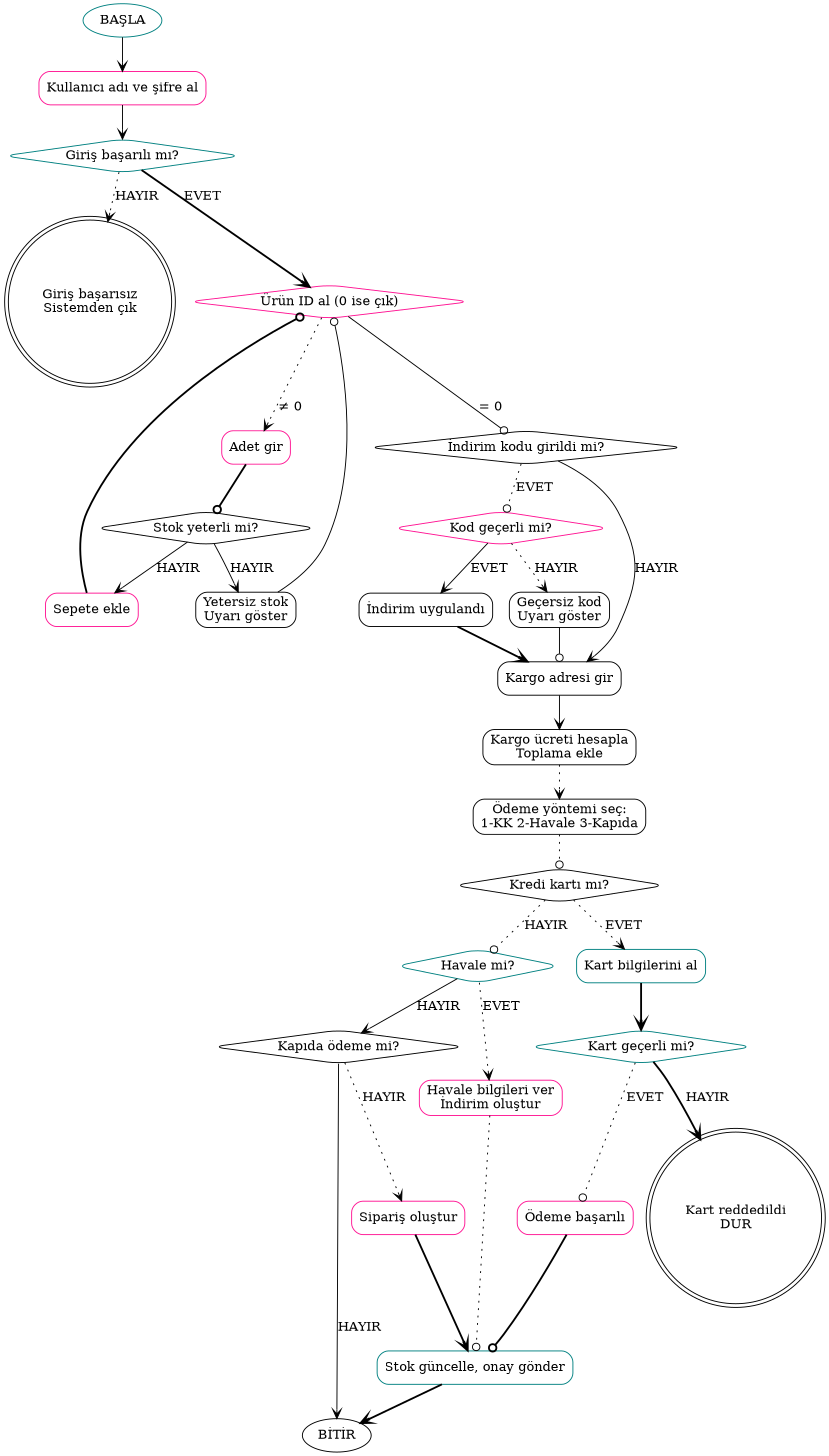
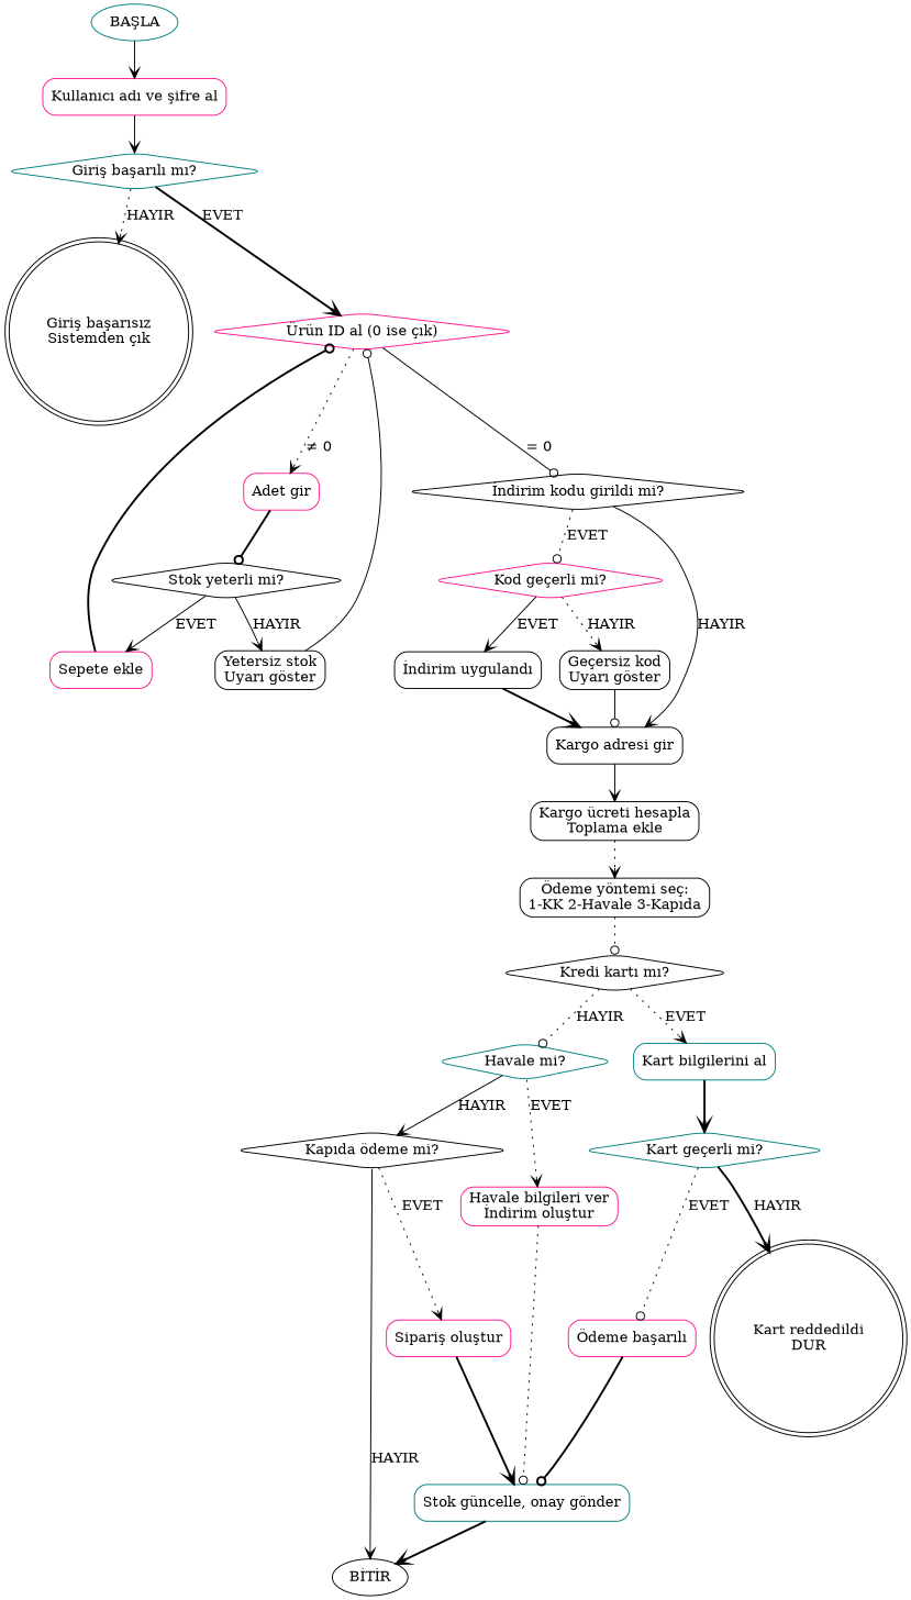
  digraph {
    rankdir=TB
    node [color=black shape=box style=rounded]
    edge [arrowhead=vee style=solid]
    n1 [color=teal label="BAŞLA" shape=ellipse]
    n2 [color=deeppink label="Kullanıcı adı ve şifre al"]
    n3 [color=teal label="Giriş başarılı mı?" shape=diamond]
    n4 [label="Giriş başarısız\nSistemden çık" shape=doublecircle]
    n5 [color=deeppink label="Ürün ID al (0 ise çık)" shape=diamond]
    n6 [color=deeppink label="Adet gir"]
    n7 [label="İndirim kodu girildi mi?" shape=diamond]
    n8 [label="Stok yeterli mi?" shape=diamond]
    n9 [color=deeppink label="Kod geçerli mi?" shape=diamond]
    n10 [label="Kargo adresi gir"]
    n11 [color=deeppink label="Sepete ekle"]
    n12 [label="Yetersiz stok\nUyarı göster"]
    n13 [label="İndirim uygulandı"]
    n14 [label="Geçersiz kod\nUyarı göster"]
    n15 [label="Kargo ücreti hesapla\nToplama ekle"]
    n16 [label="Ödeme yöntemi seç:\n1-KK 2-Havale 3-Kapıda"]
    n17 [label="Kredi kartı mı?" shape=diamond]
    n18 [color=teal label="Kart bilgilerini al"]
    n19 [color=teal label="Havale mi?" shape=diamond]
    n20 [color=teal label="Kart geçerli mi?" shape=diamond]
    n21 [color=deeppink label="Havale bilgileri ver\nİndirim oluştur"]
    n22 [label="Kapıda ödeme mi?" shape=diamond]
    n23 [color=deeppink label="Ödeme başarılı"]
    n24 [label="Kart reddedildi\nDUR" shape=doublecircle]
    n25 [color=teal label="Stok güncelle, onay gönder"]
    n26 [label="BİTİR" shape=ellipse]
    n27 [color=deeppink label="Sipariş oluştur"]
    n1 -> n2
    n2 -> n3
    n3 -> n4 [label=HAYIR style=dotted]
    n3 -> n5 [label=EVET style=bold]
    n5 -> n6 [label="≠ 0" style=dotted]
    n5 -> n7 [arrowhead=odot label="= 0"]
    n6 -> n8 [arrowhead=odot style=bold]
    n7 -> n9 [arrowhead=odot label=EVET style=dotted]
    n7 -> n10 [label=HAYIR]
-   n8 -> n11 [label=HAYIR]
+   n8 -> n11 [label=EVET]
    n8 -> n12 [label=HAYIR]
    n9 -> n13 [label=EVET]
    n9 -> n14 [label=HAYIR style=dotted]
    n10 -> n15
    n11 -> n5 [arrowhead=odot style=bold]
    n12 -> n5 [arrowhead=odot]
    n13 -> n10 [style=bold]
    n14 -> n10 [arrowhead=odot]
    n15 -> n16 [style=dotted]
    n16 -> n17 [arrowhead=odot style=dotted]
    n17 -> n18 [label=EVET style=dotted]
    n17 -> n19 [arrowhead=odot label=HAYIR style=dotted]
    n18 -> n20 [style=bold]
    n19 -> n21 [label=EVET style=dotted]
    n19 -> n22 [label=HAYIR]
    n20 -> n23 [arrowhead=odot label=EVET style=dotted]
    n20 -> n24 [label=HAYIR style=bold]
    n21 -> n25 [arrowhead=odot style=dotted]
    n22 -> n26 [label=HAYIR]
-   n22 -> n27 [label=HAYIR style=dotted]
+   n22 -> n27 [label=EVET style=dotted]
    n23 -> n25 [arrowhead=odot style=bold]
    n25 -> n26 [style=bold]
    n27 -> n25 [style=bold]
  }
